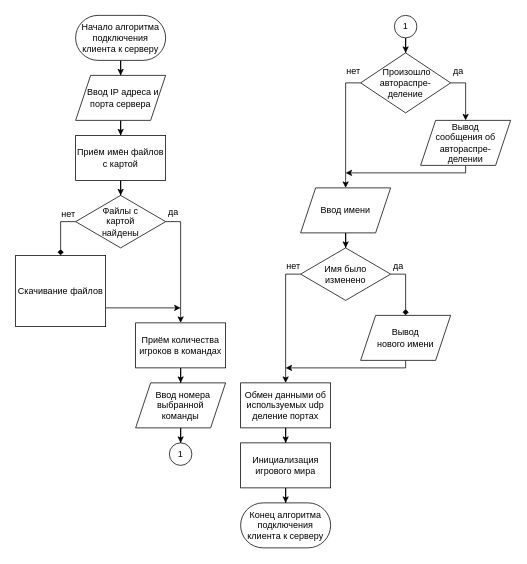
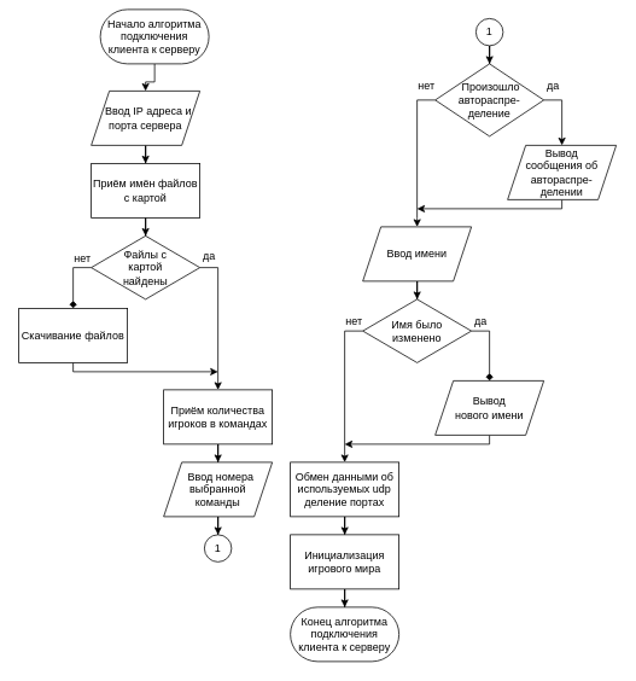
  <mxCell id="0" />
  <mxCell id="1" parent="0" />
  <mxCell id="2" style="edgeStyle=orthogonalEdgeStyle;rounded=0;orthogonalLoop=1;jettySize=auto;html=1;entryX=0.5;entryY=0;entryDx=0;entryDy=0;" parent="1" source="3" target="6" edge="1"><mxGeometry relative="1" as="geometry" /></mxCell>
- <mxCell id="3" value="Начало алгоритма подключения клиента к серверу" style="rounded=1;whiteSpace=wrap;html=1;arcSize=50;" parent="1" vertex="1"><mxGeometry x="100" width="120" height="60" as="geometry" y="20" /></mxCell>
+ <mxCell id="3" value="Начало алгоритма подключения клиента к серверу" style="rounded=1;whiteSpace=wrap;html=1;arcSize=50;" parent="1" vertex="1"><mxGeometry x="110" y="10" width="120" height="60" as="geometry" /></mxCell>
  <mxCell id="4" value="Конец алгоритма подключения клиента к серверу" style="rounded=1;whiteSpace=wrap;html=1;arcSize=50;" parent="1" vertex="1"><mxGeometry x="320" y="670" width="120" height="60" as="geometry" /></mxCell>
  <mxCell id="5" style="edgeStyle=orthogonalEdgeStyle;rounded=0;orthogonalLoop=1;jettySize=auto;html=1;entryX=0.5;entryY=0;entryDx=0;entryDy=0;" parent="1" source="6" target="11" edge="1"><mxGeometry relative="1" as="geometry" /></mxCell>
  <mxCell id="6" value="&amp;nbsp; Ввод IP адреса и порта сервера" style="shape=parallelogram;perimeter=parallelogramPerimeter;whiteSpace=wrap;html=1;fixedSize=1;" parent="1" vertex="1"><mxGeometry x="100" y="100" width="120" height="60" as="geometry" /></mxCell>
  <mxCell id="7" style="edgeStyle=orthogonalEdgeStyle;rounded=0;orthogonalLoop=1;jettySize=auto;html=1;entryX=0.5;entryY=0;entryDx=0;entryDy=0;endArrow=diamond;" parent="1" source="9" target="13" edge="1"><mxGeometry relative="1" as="geometry"><Array as="points"><mxPoint x="80" y="295" /></Array></mxGeometry></mxCell>
  <mxCell id="8" style="edgeStyle=orthogonalEdgeStyle;rounded=0;orthogonalLoop=1;jettySize=auto;html=1;entryX=0.5;entryY=0;entryDx=0;entryDy=0;" parent="1" source="9" target="16" edge="1"><mxGeometry relative="1" as="geometry"><Array as="points"><mxPoint x="240" y="295" /></Array></mxGeometry></mxCell>
  <mxCell id="9" value="Файлы с &lt;br&gt;картой &lt;br&gt;найдены" style="rhombus;whiteSpace=wrap;html=1;" parent="1" vertex="1"><mxGeometry x="100" y="260" width="120" height="70" as="geometry" /></mxCell>
  <mxCell id="10" style="edgeStyle=orthogonalEdgeStyle;rounded=0;orthogonalLoop=1;jettySize=auto;html=1;entryX=0.5;entryY=0;entryDx=0;entryDy=0;" parent="1" source="11" target="9" edge="1"><mxGeometry relative="1" as="geometry" /></mxCell>
  <mxCell id="11" value="Приём имён файлов с картой" style="rounded=0;whiteSpace=wrap;html=1;" parent="1" vertex="1"><mxGeometry x="100" y="180" width="120" height="60" as="geometry" /></mxCell>
  <mxCell id="12" style="edgeStyle=orthogonalEdgeStyle;rounded=0;orthogonalLoop=1;jettySize=auto;html=1;" parent="1" source="13" edge="1"><mxGeometry relative="1" as="geometry"><mxPoint x="240" y="410" as="targetPoint" /><Array as="points"><mxPoint x="80" y="410" /><mxPoint x="240" y="410" /></Array></mxGeometry></mxCell>
- <mxCell id="13" value="Скачивание файлов" style="rounded=0;whiteSpace=wrap;html=1;" parent="1" vertex="1"><mxGeometry x="20" y="340" width="120" height="95" as="geometry" /></mxCell>
+ <mxCell id="13" value="Скачивание файлов" style="rounded=0;whiteSpace=wrap;html=1;" parent="1" vertex="1"><mxGeometry y="340" width="120" height="60" as="geometry" x="20" /></mxCell>
  <mxCell id="14" value="нет" style="text;html=1;align=center;verticalAlign=middle;resizable=0;points=[];autosize=1;strokeColor=none;fillColor=none;" parent="1" vertex="1"><mxGeometry x="70" y="270" width="40" height="30" as="geometry" /></mxCell>
  <mxCell id="15" style="edgeStyle=orthogonalEdgeStyle;rounded=0;orthogonalLoop=1;jettySize=auto;html=1;entryX=0.5;entryY=0;entryDx=0;entryDy=0;" parent="1" source="16" target="18" edge="1"><mxGeometry relative="1" as="geometry" /></mxCell>
  <mxCell id="16" value="Приём количества игроков в командах" style="rounded=0;whiteSpace=wrap;html=1;" parent="1" vertex="1"><mxGeometry x="180" y="430" width="120" height="60" as="geometry" /></mxCell>
  <mxCell id="17" style="edgeStyle=orthogonalEdgeStyle;rounded=0;orthogonalLoop=1;jettySize=auto;html=1;entryX=0.5;entryY=0;entryDx=0;entryDy=0;" parent="1" source="18" target="40" edge="1"><mxGeometry relative="1" as="geometry" /></mxCell>
  <mxCell id="18" value="&amp;nbsp; Ввод номера выбранной&lt;br&gt;команды" style="shape=parallelogram;perimeter=parallelogramPerimeter;whiteSpace=wrap;html=1;fixedSize=1;" parent="1" vertex="1"><mxGeometry x="180" y="510" width="120" height="60" as="geometry" /></mxCell>
  <mxCell id="19" style="edgeStyle=orthogonalEdgeStyle;rounded=0;orthogonalLoop=1;jettySize=auto;html=1;entryX=0.5;entryY=0;entryDx=0;entryDy=0;" parent="1" source="21" target="24" edge="1"><mxGeometry relative="1" as="geometry"><Array as="points"><mxPoint x="620" y="110" /></Array></mxGeometry></mxCell>
  <mxCell id="20" style="edgeStyle=orthogonalEdgeStyle;rounded=0;orthogonalLoop=1;jettySize=auto;html=1;entryX=0.5;entryY=0;entryDx=0;entryDy=0;" parent="1" source="21" edge="1"><mxGeometry relative="1" as="geometry"><mxPoint x="460" y="250" as="targetPoint" /><Array as="points"><mxPoint x="460" y="110" /><mxPoint x="460" y="240" /></Array></mxGeometry></mxCell>
  <mxCell id="21" value="&amp;nbsp;Произошло&lt;br&gt;автораспре-&lt;br&gt;деление" style="rhombus;whiteSpace=wrap;html=1;" parent="1" vertex="1"><mxGeometry x="480" y="70" width="120" height="80" as="geometry" /></mxCell>
  <mxCell id="22" value="да" style="text;html=1;align=center;verticalAlign=middle;resizable=0;points=[];autosize=1;strokeColor=none;fillColor=none;" parent="1" vertex="1"><mxGeometry x="210" y="268" width="40" height="30" as="geometry" /></mxCell>
  <mxCell id="23" style="edgeStyle=orthogonalEdgeStyle;rounded=0;orthogonalLoop=1;jettySize=auto;html=1;" parent="1" source="24" edge="1"><mxGeometry relative="1" as="geometry"><mxPoint x="460" y="230" as="targetPoint" /><Array as="points"><mxPoint x="620" y="230" /></Array></mxGeometry></mxCell>
  <mxCell id="24" value="Вывод &lt;br&gt;сообщения об автораспре-&lt;br&gt;делении" style="shape=parallelogram;perimeter=parallelogramPerimeter;whiteSpace=wrap;html=1;fixedSize=1;" parent="1" vertex="1"><mxGeometry x="560" y="160" width="120" height="60" as="geometry" /></mxCell>
  <mxCell id="25" value="да" style="text;html=1;align=center;verticalAlign=middle;resizable=0;points=[];autosize=1;strokeColor=none;fillColor=none;" parent="1" vertex="1"><mxGeometry x="590" y="80" width="40" height="30" as="geometry" /></mxCell>
  <mxCell id="26" style="edgeStyle=orthogonalEdgeStyle;rounded=0;orthogonalLoop=1;jettySize=auto;html=1;entryX=0.5;entryY=0;entryDx=0;entryDy=0;" parent="1" source="27" target="30" edge="1"><mxGeometry relative="1" as="geometry" /></mxCell>
  <mxCell id="27" value="Ввод имени" style="shape=parallelogram;perimeter=parallelogramPerimeter;whiteSpace=wrap;html=1;fixedSize=1;" parent="1" vertex="1"><mxGeometry x="400" y="250" width="120" height="60" as="geometry" /></mxCell>
  <mxCell id="28" style="edgeStyle=orthogonalEdgeStyle;rounded=0;orthogonalLoop=1;jettySize=auto;html=1;entryX=0.5;entryY=0;entryDx=0;entryDy=0;exitX=1;exitY=0.5;exitDx=0;exitDy=0;endArrow=diamond;" parent="1" source="30" target="32" edge="1"><mxGeometry relative="1" as="geometry"><Array as="points"><mxPoint x="540" y="365" /></Array></mxGeometry></mxCell>
  <mxCell id="29" style="edgeStyle=orthogonalEdgeStyle;rounded=0;orthogonalLoop=1;jettySize=auto;html=1;entryX=0.5;entryY=0;entryDx=0;entryDy=0;exitX=0;exitY=0.5;exitDx=0;exitDy=0;" parent="1" source="30" edge="1"><mxGeometry relative="1" as="geometry"><mxPoint x="380" y="510" as="targetPoint" /><Array as="points"><mxPoint x="380" y="365" /></Array></mxGeometry></mxCell>
  <mxCell id="30" value="Имя было &lt;br&gt;изменено" style="rhombus;whiteSpace=wrap;html=1;" parent="1" vertex="1"><mxGeometry x="400" y="330" width="120" height="70" as="geometry" /></mxCell>
  <mxCell id="31" style="edgeStyle=orthogonalEdgeStyle;rounded=0;orthogonalLoop=1;jettySize=auto;html=1;" parent="1" source="32" edge="1"><mxGeometry relative="1" as="geometry"><mxPoint x="380" y="490" as="targetPoint" /><Array as="points"><mxPoint x="540" y="490" /></Array></mxGeometry></mxCell>
  <mxCell id="32" value="Вывод &lt;br&gt;нового имени" style="shape=parallelogram;perimeter=parallelogramPerimeter;whiteSpace=wrap;html=1;fixedSize=1;" parent="1" vertex="1"><mxGeometry x="480" y="420" width="120" height="60" as="geometry" /></mxCell>
  <mxCell id="33" value="да" style="text;html=1;align=center;verticalAlign=middle;resizable=0;points=[];autosize=1;strokeColor=none;fillColor=none;" parent="1" vertex="1"><mxGeometry x="510" y="340" width="40" height="30" as="geometry" /></mxCell>
  <mxCell id="34" value="нет" style="text;html=1;align=center;verticalAlign=middle;resizable=0;points=[];autosize=1;strokeColor=none;fillColor=none;" parent="1" vertex="1"><mxGeometry x="450" y="80" width="40" height="30" as="geometry" /></mxCell>
  <mxCell id="35" value="нет" style="text;html=1;align=center;verticalAlign=middle;resizable=0;points=[];autosize=1;strokeColor=none;fillColor=none;" parent="1" vertex="1"><mxGeometry x="370" y="340" width="40" height="30" as="geometry" /></mxCell>
  <mxCell id="36" style="edgeStyle=orthogonalEdgeStyle;rounded=0;orthogonalLoop=1;jettySize=auto;html=1;entryX=0.5;entryY=0;entryDx=0;entryDy=0;" parent="1" source="37" target="39" edge="1"><mxGeometry relative="1" as="geometry" /></mxCell>
  <mxCell id="37" value="Обмен данными об используемых udp деление портах" style="rounded=0;whiteSpace=wrap;html=1;" parent="1" vertex="1"><mxGeometry x="320" y="510" width="120" height="60" as="geometry" /></mxCell>
  <mxCell id="38" style="edgeStyle=orthogonalEdgeStyle;rounded=0;orthogonalLoop=1;jettySize=auto;html=1;entryX=0.5;entryY=0;entryDx=0;entryDy=0;" parent="1" source="39" target="4" edge="1"><mxGeometry relative="1" as="geometry" /></mxCell>
  <mxCell id="39" value="Инициализация игрового мира" style="rounded=0;whiteSpace=wrap;html=1;" parent="1" vertex="1"><mxGeometry x="320" y="590" width="120" height="60" as="geometry" /></mxCell>
  <mxCell id="40" value="1" style="ellipse;whiteSpace=wrap;html=1;aspect=fixed;" parent="1" vertex="1"><mxGeometry x="225" y="590" width="30" height="30" as="geometry" /></mxCell>
  <mxCell id="41" style="edgeStyle=orthogonalEdgeStyle;rounded=0;orthogonalLoop=1;jettySize=auto;html=1;entryX=0.5;entryY=0;entryDx=0;entryDy=0;" parent="1" source="42" target="21" edge="1"><mxGeometry relative="1" as="geometry" /></mxCell>
  <mxCell id="42" value="1" style="ellipse;whiteSpace=wrap;html=1;aspect=fixed;" parent="1" vertex="1"><mxGeometry x="525" width="30" height="30" as="geometry" y="20" /></mxCell>
